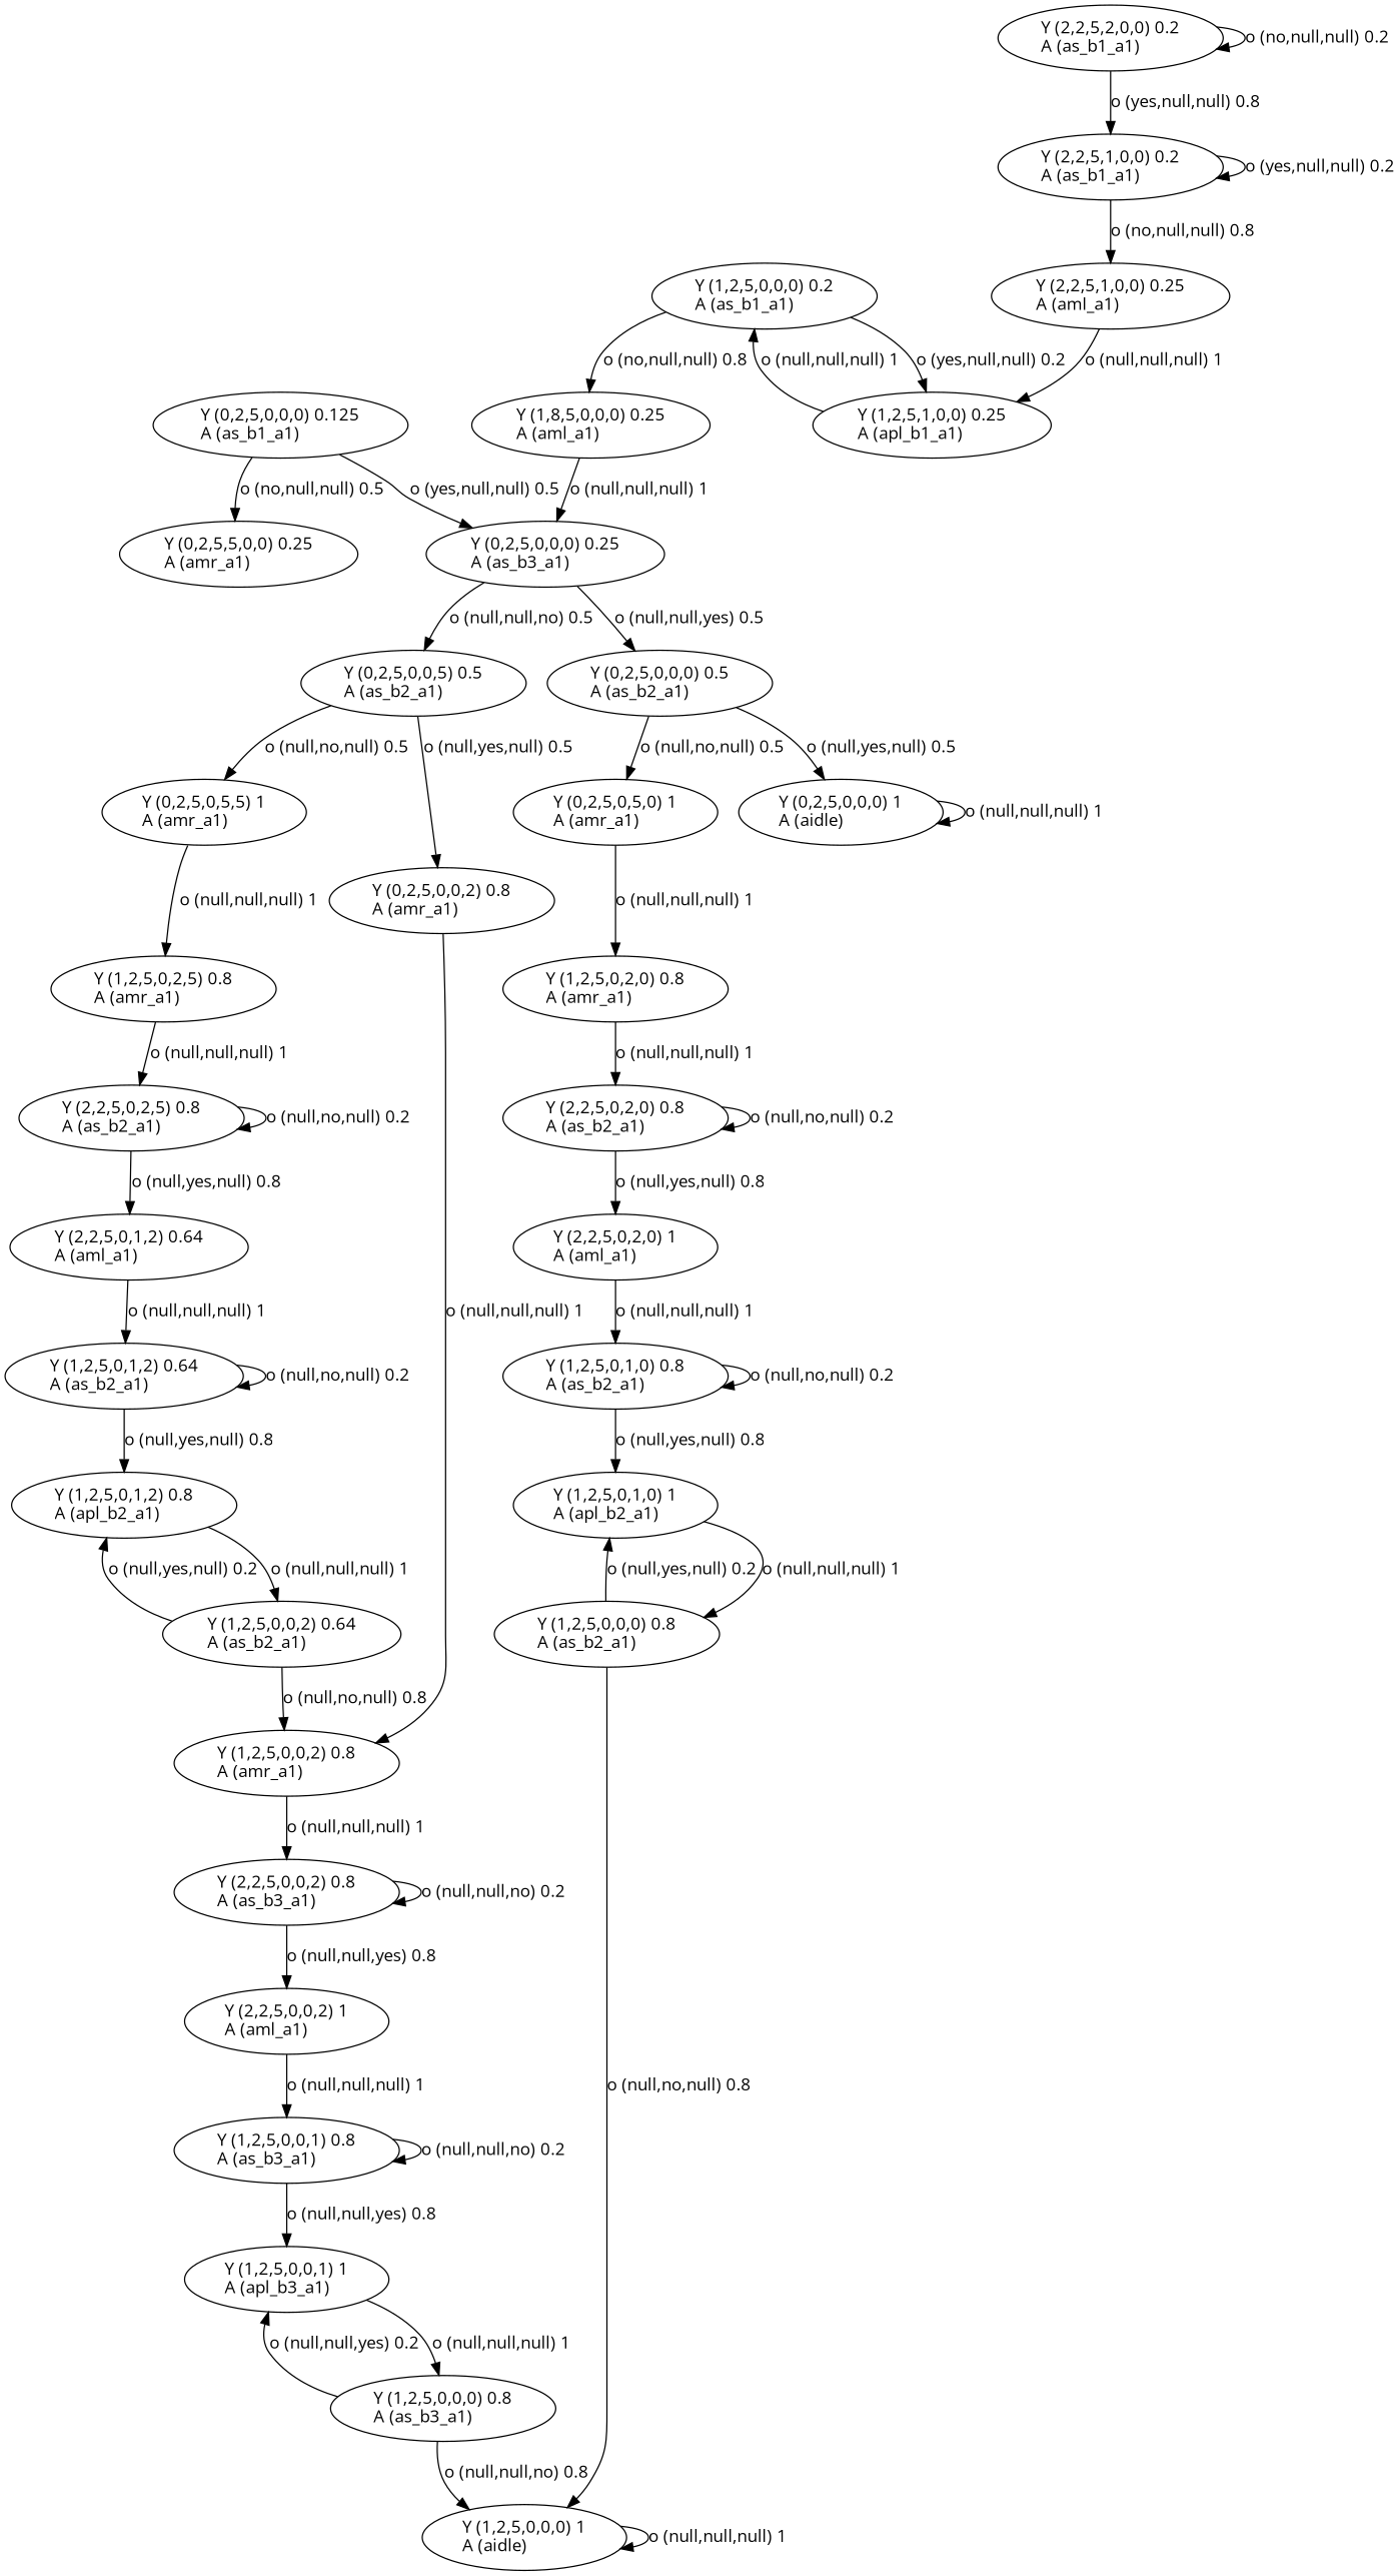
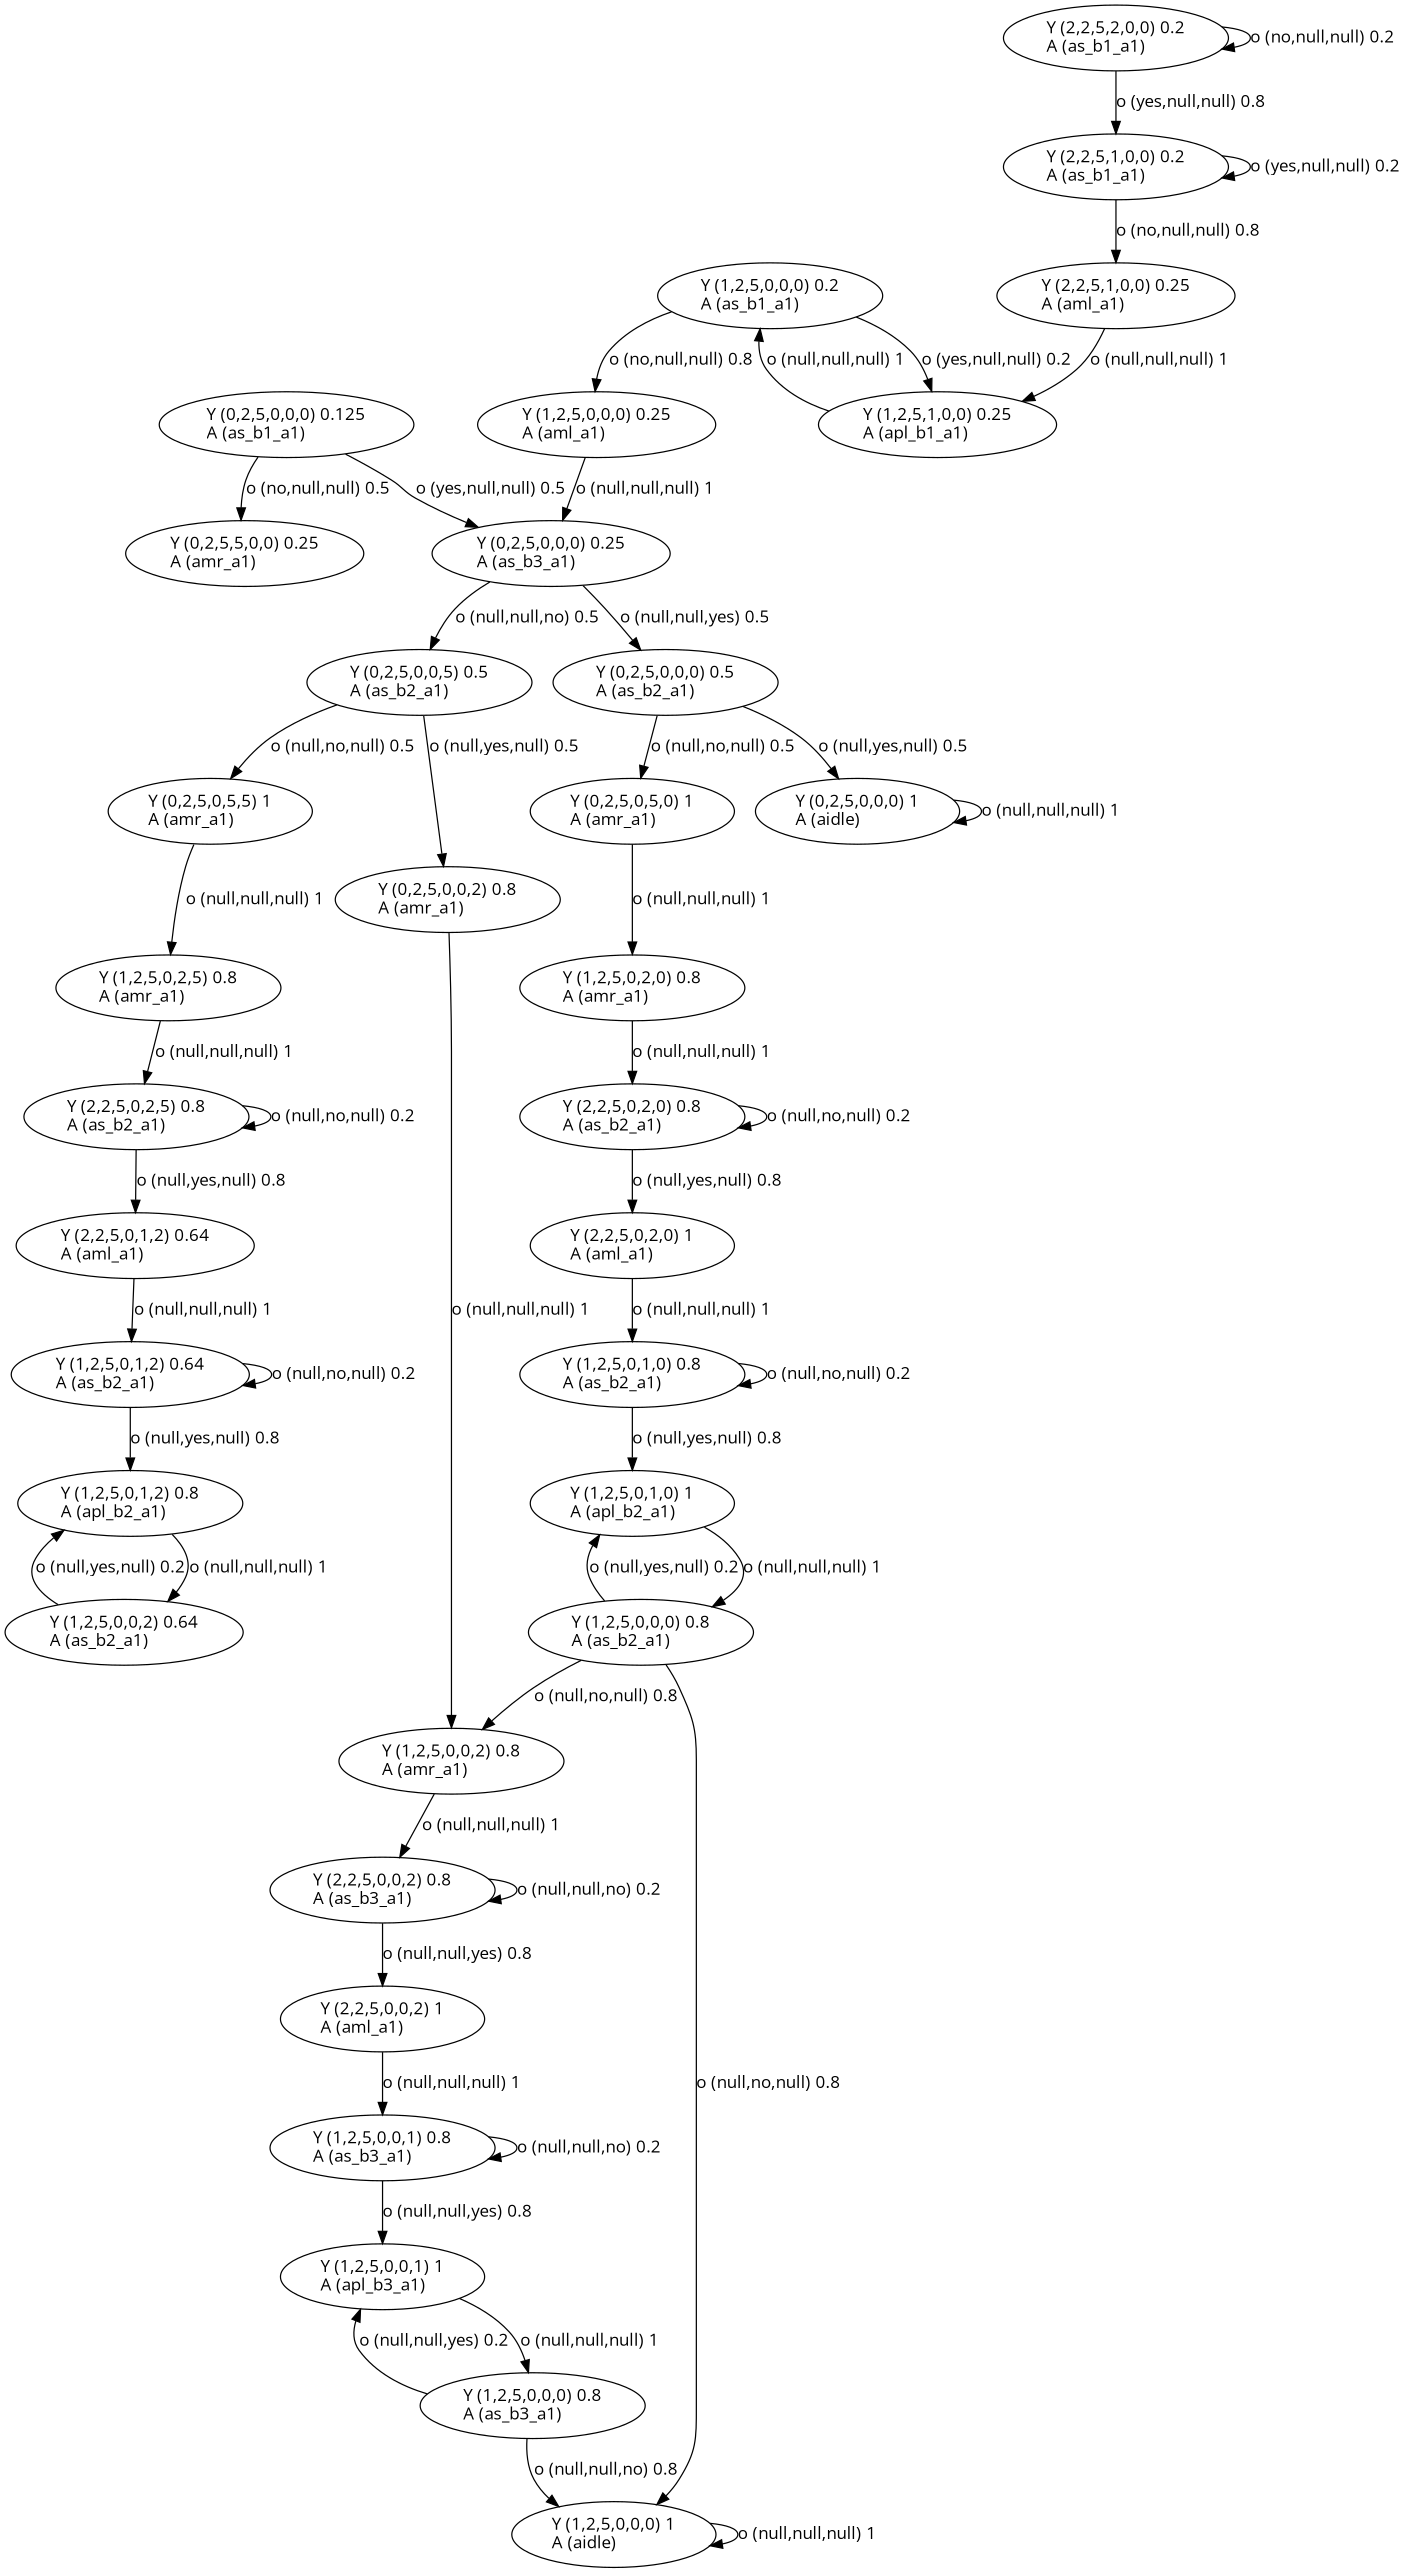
  digraph {
    fontname="Open Sans"
    node [fontname="Open Sans"]
    edge [fontname="Open Sans"]
    n1 [label="Y (0,2,5,0,0,0) 0.125\lA (as_b1_a1)\l"]
    n2 [label="Y (0,2,5,0,0,0) 0.25\lA (as_b3_a1)\l"]
    n3 [label="Y (0,2,5,5,0,0) 0.25\lA (amr_a1)\l"]
    n4 [label="Y (1,2,5,0,0,0) 0.2\lA (as_b1_a1)\l"]
    n5 [label="Y (1,2,5,1,0,0) 0.25\lA (apl_b1_a1)\l"]
-   n6 [label="Y (1,8,5,0,0,0) 0.25\lA (aml_a1)\l"]
+   n6 [label="Y (1,2,5,0,0,0) 0.25\lA (aml_a1)\l"]
    n7 [label="Y (2,2,5,1,0,0) 0.2\lA (as_b1_a1)\l"]
    n8 [label="Y (2,2,5,1,0,0) 0.25\lA (aml_a1)\l"]
    n9 [label="Y (1,2,5,0,0,2) 0.64\lA (as_b2_a1)\l"]
    n10 [label="Y (1,2,5,0,1,2) 0.8\lA (apl_b2_a1)\l"]
    n11 [label="Y (1,2,5,0,0,2) 0.8\lA (amr_a1)\l"]
    n12 [label="Y (2,2,5,0,0,2) 0.8\lA (as_b3_a1)\l"]
    n13 [label="Y (2,2,5,2,0,0) 0.2\lA (as_b1_a1)\l"]
    n14 [label="Y (1,2,5,0,1,2) 0.64\lA (as_b2_a1)\l"]
    n15 [label="Y (2,2,5,0,1,2) 0.64\lA (aml_a1)\l"]
    n16 [label="Y (0,2,5,0,5,5) 1\lA (amr_a1)\l"]
    n17 [label="Y (1,2,5,0,2,5) 0.8\lA (amr_a1)\l"]
    n18 [label="Y (2,2,5,0,2,5) 0.8\lA (as_b2_a1)\l"]
    n19 [label="Y (1,2,5,0,0,0) 0.8\lA (as_b3_a1)\l"]
    n20 [label="Y (1,2,5,0,0,1) 1\lA (apl_b3_a1)\l"]
    n21 [label="Y (1,2,5,0,0,0) 1\lA (aidle)\l"]
    n22 [label="Y (1,2,5,0,0,0) 0.8\lA (as_b2_a1)\l"]
    n23 [label="Y (1,2,5,0,1,0) 1\lA (apl_b2_a1)\l"]
    n24 [label="Y (1,2,5,0,0,1) 0.8\lA (as_b3_a1)\l"]
    n25 [label="Y (1,2,5,0,1,0) 0.8\lA (as_b2_a1)\l"]
    n26 [label="Y (2,2,5,0,2,0) 1\lA (aml_a1)\l"]
    n27 [label="Y (2,2,5,0,2,0) 0.8\lA (as_b2_a1)\l"]
    n28 [label="Y (2,2,5,0,0,2) 1\lA (aml_a1)\l"]
    n29 [label="Y (0,2,5,0,5,0) 1\lA (amr_a1)\l"]
    n30 [label="Y (1,2,5,0,2,0) 0.8\lA (amr_a1)\l"]
    n31 [label="Y (0,2,5,0,0,0) 1\lA (aidle)\l"]
    n32 [label="Y (0,2,5,0,0,5) 0.5\lA (as_b2_a1)\l"]
    n33 [label="Y (0,2,5,0,0,2) 0.8\lA (amr_a1)\l"]
    n34 [label="Y (0,2,5,0,0,0) 0.5\lA (as_b2_a1)\l"]
    n1 -> n2 [label="o (yes,null,null) 0.5\l"]
    n1 -> n3 [label="o (no,null,null) 0.5\l"]
    n2 -> n32 [label="o (null,null,no) 0.5\l"]
    n2 -> n34 [label="o (null,null,yes) 0.5\l"]
    n4 -> n5 [label="o (yes,null,null) 0.2\l"]
    n4 -> n6 [label="o (no,null,null) 0.8\l"]
    n5 -> n4 [label="o (null,null,null) 1\l"]
    n6 -> n2 [label="o (null,null,null) 1\l"]
    n7 -> n7 [label="o (yes,null,null) 0.2\l"]
    n7 -> n8 [label="o (no,null,null) 0.8\l"]
    n8 -> n5 [label="o (null,null,null) 1\l"]
    n9 -> n10 [label="o (null,yes,null) 0.2\l"]
-   n9 -> n11 [label="o (null,no,null) 0.8\l"]
+   n22 -> n11 [label="o (null,no,null) 0.8\l"]
    n10 -> n9 [label="o (null,null,null) 1\l"]
    n11 -> n12 [label="o (null,null,null) 1\l"]
    n12 -> n12 [label="o (null,null,no) 0.2\l"]
    n12 -> n28 [label="o (null,null,yes) 0.8\l"]
    n13 -> n7 [label="o (yes,null,null) 0.8\l"]
    n13 -> n13 [label="o (no,null,null) 0.2\l"]
    n14 -> n10 [label="o (null,yes,null) 0.8\l"]
    n14 -> n14 [label="o (null,no,null) 0.2\l"]
    n15 -> n14 [label="o (null,null,null) 1\l"]
    n16 -> n17 [label="o (null,null,null) 1\l"]
    n17 -> n18 [label="o (null,null,null) 1\l"]
    n18 -> n15 [label="o (null,yes,null) 0.8\l"]
    n18 -> n18 [label="o (null,no,null) 0.2\l"]
    n19 -> n20 [label="o (null,null,yes) 0.2\l"]
    n19 -> n21 [label="o (null,null,no) 0.8\l"]
    n20 -> n19 [label="o (null,null,null) 1\l"]
    n21 -> n21 [label="o (null,null,null) 1\l"]
    n22 -> n21 [label="o (null,no,null) 0.8\l"]
    n22 -> n23 [label="o (null,yes,null) 0.2\l"]
    n23 -> n22 [label="o (null,null,null) 1\l"]
    n24 -> n20 [label="o (null,null,yes) 0.8\l"]
    n24 -> n24 [label="o (null,null,no) 0.2\l"]
    n25 -> n23 [label="o (null,yes,null) 0.8\l"]
    n25 -> n25 [label="o (null,no,null) 0.2\l"]
    n26 -> n25 [label="o (null,null,null) 1\l"]
    n27 -> n26 [label="o (null,yes,null) 0.8\l"]
    n27 -> n27 [label="o (null,no,null) 0.2\l"]
    n28 -> n24 [label="o (null,null,null) 1\l"]
    n29 -> n30 [label="o (null,null,null) 1\l"]
    n30 -> n27 [label="o (null,null,null) 1\l"]
    n31 -> n31 [label="o (null,null,null) 1\l"]
    n32 -> n16 [label="o (null,no,null) 0.5\l"]
    n32 -> n33 [label="o (null,yes,null) 0.5\l"]
    n33 -> n11 [label="o (null,null,null) 1\l"]
    n34 -> n29 [label="o (null,no,null) 0.5\l"]
    n34 -> n31 [label="o (null,yes,null) 0.5\l"]
  }
